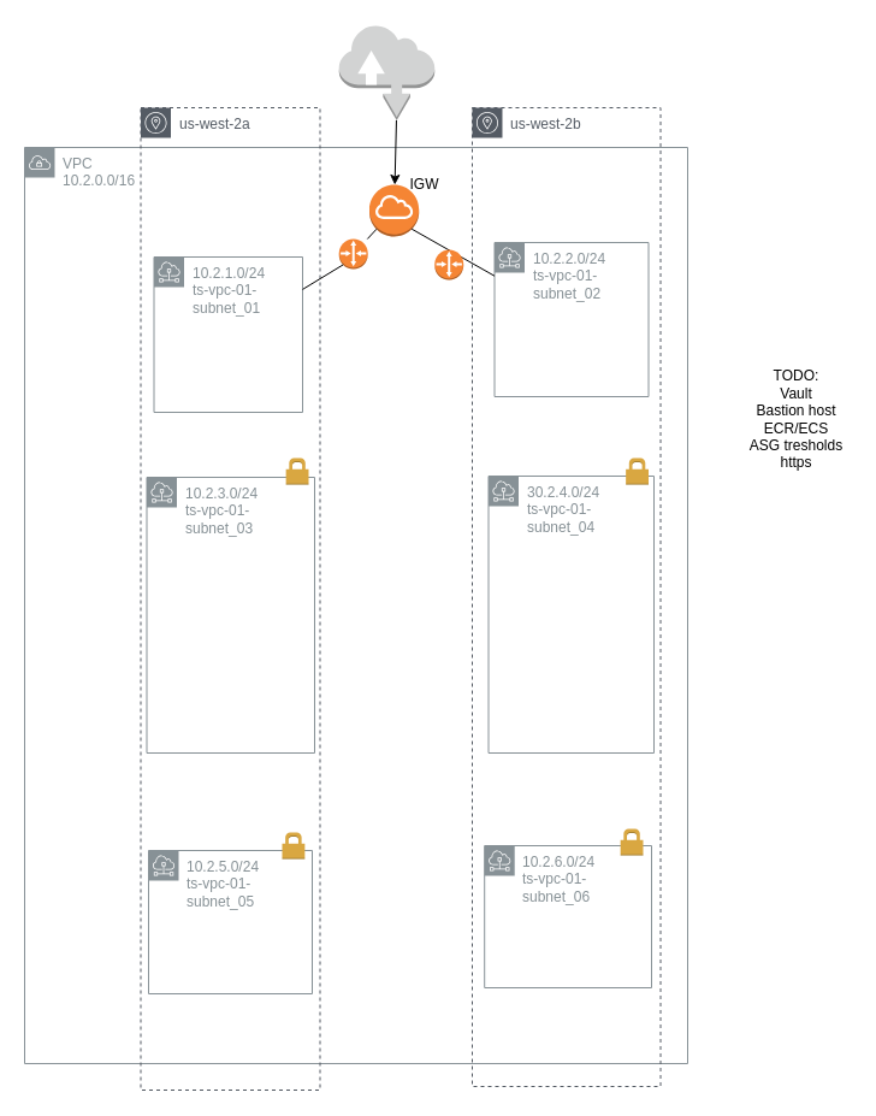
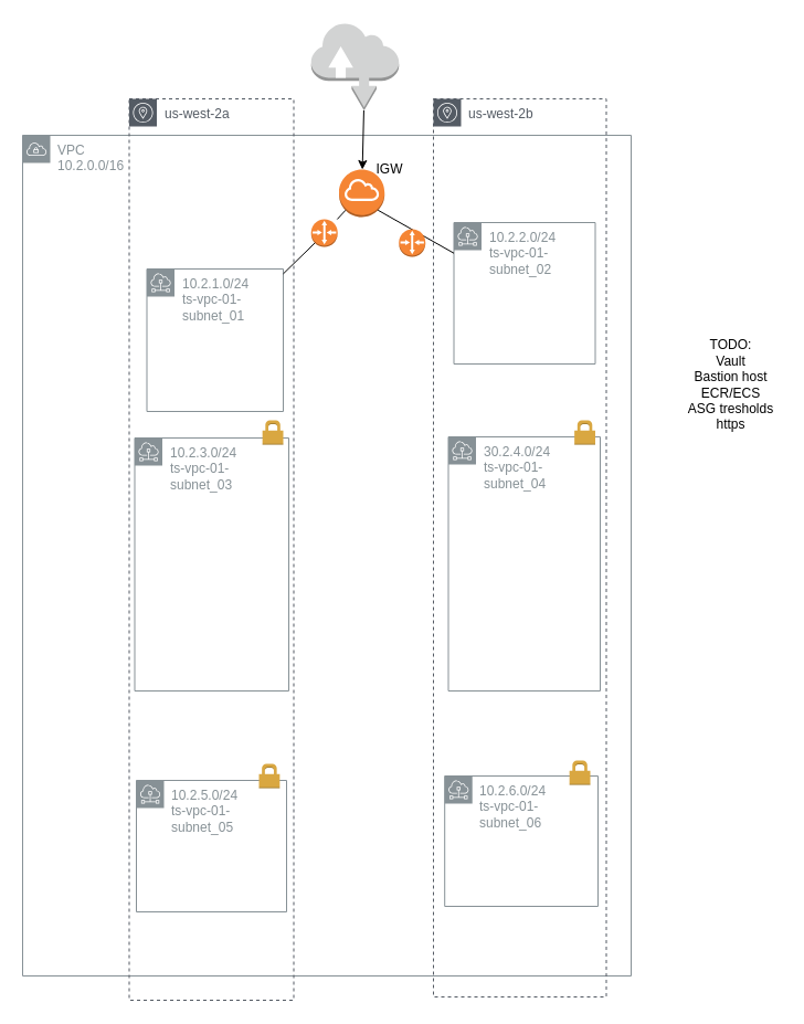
  <mxCell id="0" />
  <mxCell id="1" parent="0" />
  <mxCell id="2" value="VPC&lt;br&gt;10.2.0.0/16" style="outlineConnect=0;gradientColor=none;html=1;whiteSpace=wrap;fontSize=12;fontStyle=0;shape=mxgraph.aws4.group;grIcon=mxgraph.aws4.group_vpc;strokeColor=#879196;fillColor=none;verticalAlign=top;align=left;spacingLeft=30;fontColor=#879196;dashed=0;" parent="1" vertex="1"><mxGeometry x="20" y="122" width="551" height="761" as="geometry" /></mxCell>
  <mxCell id="3" value="us-west-2a" style="outlineConnect=0;gradientColor=none;html=1;whiteSpace=wrap;fontSize=12;fontStyle=0;shape=mxgraph.aws4.group;grIcon=mxgraph.aws4.group_availability_zone;strokeColor=#545B64;fillColor=none;verticalAlign=top;align=left;spacingLeft=30;fontColor=#545B64;dashed=1;" parent="1" vertex="1"><mxGeometry x="116.5" y="89" width="149" height="816" as="geometry" /></mxCell>
  <mxCell id="4" value="10.2.3.0/24&lt;br&gt;ts-vpc-01-subnet_03" style="outlineConnect=0;gradientColor=none;html=1;whiteSpace=wrap;fontSize=12;fontStyle=0;shape=mxgraph.aws4.group;grIcon=mxgraph.aws4.group_subnet;strokeColor=#879196;fillColor=none;verticalAlign=top;align=left;spacingLeft=30;fontColor=#879196;dashed=0;" parent="1" vertex="1"><mxGeometry x="121.5" y="396" width="139.5" height="229" as="geometry" /></mxCell>
  <mxCell id="5" value="us-west-2b" style="outlineConnect=0;gradientColor=none;html=1;whiteSpace=wrap;fontSize=12;fontStyle=0;shape=mxgraph.aws4.group;grIcon=mxgraph.aws4.group_availability_zone;strokeColor=#545B64;fillColor=none;verticalAlign=top;align=left;spacingLeft=30;fontColor=#545B64;dashed=1;" parent="1" vertex="1"><mxGeometry x="391.99" y="89" width="156.51" height="813" as="geometry" /></mxCell>
  <mxCell id="6" value="30.2.4.0/24&lt;br&gt;ts-vpc-01-subnet_04" style="outlineConnect=0;gradientColor=none;html=1;whiteSpace=wrap;fontSize=12;fontStyle=0;shape=mxgraph.aws4.group;grIcon=mxgraph.aws4.group_subnet;strokeColor=#879196;fillColor=none;verticalAlign=top;align=left;spacingLeft=30;fontColor=#879196;dashed=0;" parent="1" vertex="1"><mxGeometry x="405.5" y="395" width="137.5" height="230" as="geometry" /></mxCell>
  <mxCell id="7" value="10.2.2.0/24&lt;br&gt;ts-vpc-01-subnet_02" style="outlineConnect=0;gradientColor=none;html=1;whiteSpace=wrap;fontSize=12;fontStyle=0;shape=mxgraph.aws4.group;grIcon=mxgraph.aws4.group_subnet;strokeColor=#879196;fillColor=none;verticalAlign=top;align=left;spacingLeft=30;fontColor=#879196;dashed=0;" parent="1" vertex="1"><mxGeometry x="410.5" y="201" width="128" height="128" as="geometry" /></mxCell>
- <mxCell id="8" value="10.2.1.0/24&lt;br&gt;ts-vpc-01-subnet_01" style="outlineConnect=0;gradientColor=none;html=1;whiteSpace=wrap;fontSize=12;fontStyle=0;shape=mxgraph.aws4.group;grIcon=mxgraph.aws4.group_subnet;strokeColor=#879196;fillColor=none;verticalAlign=top;align=left;spacingLeft=30;fontColor=#879196;dashed=0;" parent="1" vertex="1"><mxGeometry x="127.5" y="213" width="123.5" height="129" as="geometry" /></mxCell>
+ <mxCell id="8" value="10.2.1.0/24&lt;br&gt;ts-vpc-01-subnet_01" style="outlineConnect=0;gradientColor=none;html=1;whiteSpace=wrap;fontSize=12;fontStyle=0;shape=mxgraph.aws4.group;grIcon=mxgraph.aws4.group_subnet;strokeColor=#879196;fillColor=none;verticalAlign=top;align=left;spacingLeft=30;fontColor=#879196;dashed=0;" parent="1" vertex="1"><mxGeometry x="132.5" y="243" width="123.5" height="129" as="geometry" /></mxCell>
  <mxCell id="9" value="" style="outlineConnect=0;dashed=0;verticalLabelPosition=bottom;verticalAlign=top;align=center;html=1;shape=mxgraph.aws3.internet_gateway;fillColor=#F58534;gradientColor=none;" parent="1" vertex="1"><mxGeometry x="306.5" y="153" width="41.21" height="43" as="geometry" /></mxCell>
  <mxCell id="10" value="IGW" style="text;html=1;align=center;verticalAlign=middle;resizable=0;points=[];autosize=1;" parent="1" vertex="1"><mxGeometry x="334.5" y="144" width="34" height="18" as="geometry" /></mxCell>
  <mxCell id="11" value="" style="outlineConnect=0;dashed=0;verticalLabelPosition=bottom;verticalAlign=top;align=center;html=1;shape=mxgraph.aws3.internet;fillColor=#D2D3D3;gradientColor=none;" parent="1" vertex="1"><mxGeometry x="281.25" y="20" width="79.5" height="79.5" as="geometry" /></mxCell>
  <mxCell id="12" value="" style="endArrow=classic;html=1;exitX=0.6;exitY=1;exitDx=0;exitDy=0;exitPerimeter=0;" parent="1" source="11" target="9" edge="1"><mxGeometry width="50" height="50" relative="1" as="geometry"><mxPoint x="310" y="128" as="sourcePoint" /><mxPoint x="360" y="78" as="targetPoint" /></mxGeometry></mxCell>
  <mxCell id="13" value="10.2.6.0/24&lt;br&gt;ts-vpc-01-subnet_06" style="outlineConnect=0;gradientColor=none;html=1;whiteSpace=wrap;fontSize=12;fontStyle=0;shape=mxgraph.aws4.group;grIcon=mxgraph.aws4.group_subnet;strokeColor=#879196;fillColor=none;verticalAlign=top;align=left;spacingLeft=30;fontColor=#879196;dashed=0;" parent="1" vertex="1"><mxGeometry x="402.21" y="702" width="138.79" height="118" as="geometry" /></mxCell>
  <mxCell id="14" value="10.2.5.0/24&lt;br&gt;ts-vpc-01-subnet_05" style="outlineConnect=0;gradientColor=none;html=1;whiteSpace=wrap;fontSize=12;fontStyle=0;shape=mxgraph.aws4.group;grIcon=mxgraph.aws4.group_subnet;strokeColor=#879196;fillColor=none;verticalAlign=top;align=left;spacingLeft=30;fontColor=#879196;dashed=0;" parent="1" vertex="1"><mxGeometry x="123" y="706" width="136" height="119" as="geometry" /></mxCell>
  <mxCell id="15" value="" style="dashed=0;html=1;shape=mxgraph.aws3.permissions;fillColor=#D9A741;gradientColor=none;dashed=0;" parent="1" vertex="1"><mxGeometry x="237.15" y="380" width="18.85" height="22" as="geometry" /></mxCell>
  <mxCell id="16" value="" style="dashed=0;html=1;shape=mxgraph.aws3.permissions;fillColor=#D9A741;gradientColor=none;dashed=0;" parent="1" vertex="1"><mxGeometry x="519.65" y="380" width="18.85" height="22" as="geometry" /></mxCell>
  <mxCell id="17" value="" style="dashed=0;html=1;shape=mxgraph.aws3.permissions;fillColor=#D9A741;gradientColor=none;dashed=0;" parent="1" vertex="1"><mxGeometry x="515.15" y="688" width="18.85" height="22" as="geometry" /></mxCell>
  <mxCell id="18" value="" style="dashed=0;html=1;shape=mxgraph.aws3.permissions;fillColor=#D9A741;gradientColor=none;dashed=0;" parent="1" vertex="1"><mxGeometry x="234" y="691" width="18.85" height="22" as="geometry" /></mxCell>
  <mxCell id="19" value="TODO:&lt;br&gt;Vault&lt;br&gt;Bastion host&lt;br&gt;ECR/ECS&lt;br&gt;ASG tresholds&lt;br&gt;https" style="text;html=1;align=center;verticalAlign=middle;resizable=0;points=[];autosize=1;strokeColor=none;" parent="1" vertex="1"><mxGeometry x="616" y="303" width="90" height="90" as="geometry" /></mxCell>
  <mxCell id="20" value="" style="endArrow=none;html=1;entryX=0.145;entryY=0.855;entryDx=0;entryDy=0;entryPerimeter=0;startArrow=none;" edge="1" parent="1" source="21" target="9"><mxGeometry width="50" height="50" relative="1" as="geometry"><mxPoint x="311" y="408" as="sourcePoint" /><mxPoint x="361" y="358" as="targetPoint" /></mxGeometry></mxCell>
  <mxCell id="21" value="" style="outlineConnect=0;dashed=0;verticalLabelPosition=bottom;verticalAlign=top;align=center;html=1;shape=mxgraph.aws3.router;fillColor=#F58534;gradientColor=none;" parent="1" vertex="1"><mxGeometry x="281.25" y="198" width="23.96" height="25" as="geometry" /></mxCell>
  <mxCell id="22" value="" style="endArrow=none;html=1;entryX=0.145;entryY=0.855;entryDx=0;entryDy=0;entryPerimeter=0;" edge="1" parent="1" source="8" target="21"><mxGeometry width="50" height="50" relative="1" as="geometry"><mxPoint x="256" y="246.006" as="sourcePoint" /><mxPoint x="312.475" y="189.765" as="targetPoint" /></mxGeometry></mxCell>
  <mxCell id="23" value="" style="endArrow=none;html=1;entryX=0.855;entryY=0.855;entryDx=0;entryDy=0;entryPerimeter=0;" edge="1" parent="1" source="7" target="9"><mxGeometry width="50" height="50" relative="1" as="geometry"><mxPoint x="311" y="408" as="sourcePoint" /><mxPoint x="361" y="358" as="targetPoint" /></mxGeometry></mxCell>
  <mxCell id="24" value="" style="outlineConnect=0;dashed=0;verticalLabelPosition=bottom;verticalAlign=top;align=center;html=1;shape=mxgraph.aws3.router;fillColor=#F58534;gradientColor=none;" parent="1" vertex="1"><mxGeometry x="360.75" y="207" width="23.96" height="25" as="geometry" /></mxCell>
